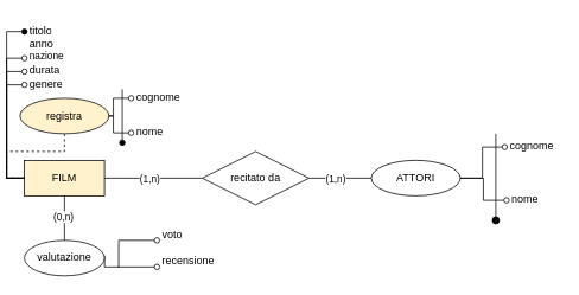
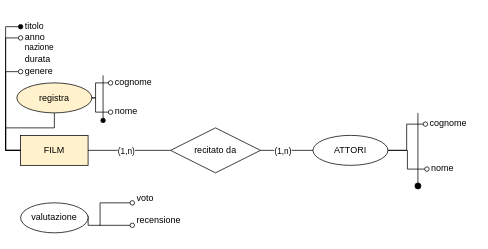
  <mxCell id="0" />
  <mxCell id="1" parent="0" />
- <mxCell id="2" style="edgeStyle=orthogonalEdgeStyle;rounded=0;orthogonalLoop=1;jettySize=auto;html=1;exitX=0;exitY=0.5;exitDx=0;exitDy=0;strokeColor=default;align=center;verticalAlign=middle;fontFamily=Helvetica;fontSize=11;fontColor=default;labelBackgroundColor=default;startArrow=none;startFill=0;endArrow=oval;endFill=0;entryX=0;entryY=0.5;entryDx=0;entryDy=0;" parent="1" source="3" target="18" edge="1"><mxGeometry relative="1" as="geometry" /></mxCell>
  <mxCell id="3" value="FILM" style="rounded=0;whiteSpace=wrap;html=1;fillColor=#fff2cc;" parent="1" vertex="1"><mxGeometry x="25" y="180" width="90" height="40" as="geometry" /></mxCell>
  <mxCell id="4" value="&lt;div&gt;recitato da&lt;/div&gt;" style="shape=rhombus;perimeter=rhombusPerimeter;whiteSpace=wrap;html=1;align=center;" parent="1" vertex="1"><mxGeometry x="225" y="170" width="120" height="60" as="geometry" /></mxCell>
  <mxCell id="5" value="&lt;div&gt;ATTORI&lt;/div&gt;" style="ellipse;whiteSpace=wrap;html=1;align=center;" parent="1" vertex="1"><mxGeometry x="415" y="180" width="100" height="40" as="geometry" /></mxCell>
  <mxCell id="6" value="" style="endArrow=none;html=1;rounded=0;exitX=1;exitY=0.5;exitDx=0;exitDy=0;" parent="1" source="3" edge="1"><mxGeometry relative="1" as="geometry"><mxPoint x="125" y="190" as="sourcePoint" /><mxPoint x="225" y="200" as="targetPoint" /></mxGeometry></mxCell>
  <mxCell id="7" value="&lt;div&gt;(1,n)&lt;/div&gt;" style="edgeLabel;html=1;align=center;verticalAlign=middle;resizable=0;points=[];" parent="6" connectable="0" vertex="1"><mxGeometry x="0.636" y="-4" relative="1" as="geometry"><mxPoint x="-40" y="-4" as="offset" /></mxGeometry></mxCell>
  <mxCell id="8" style="edgeStyle=orthogonalEdgeStyle;rounded=0;orthogonalLoop=1;jettySize=auto;html=1;entryX=1;entryY=0.5;entryDx=0;entryDy=0;exitX=0;exitY=0.5;exitDx=0;exitDy=0;endArrow=none;endFill=0;" parent="1" source="5" target="4" edge="1"><mxGeometry relative="1" as="geometry" /></mxCell>
  <mxCell id="9" value="&lt;div&gt;(1,n)&lt;/div&gt;" style="edgeLabel;html=1;align=center;verticalAlign=middle;resizable=0;points=[];" parent="8" connectable="0" vertex="1"><mxGeometry x="0.343" relative="1" as="geometry"><mxPoint x="6" as="offset" /></mxGeometry></mxCell>
  <mxCell id="10" style="edgeStyle=orthogonalEdgeStyle;rounded=0;orthogonalLoop=1;jettySize=auto;html=1;entryX=1;entryY=0.5;entryDx=0;entryDy=0;endArrow=none;endFill=0;startArrow=oval;startFill=0;" parent="1" source="11" target="5" edge="1"><mxGeometry relative="1" as="geometry"><Array as="points"><mxPoint x="540" y="165" /><mxPoint x="540" y="200" /></Array></mxGeometry></mxCell>
  <mxCell id="11" value="cognome" style="text;strokeColor=none;fillColor=none;spacingLeft=4;spacingRight=4;overflow=hidden;rotatable=0;points=[[0,0.5],[1,0.5]];portConstraint=eastwest;fontSize=12;whiteSpace=wrap;html=1;" parent="1" vertex="1"><mxGeometry x="565" y="150" width="60" height="30" as="geometry" /></mxCell>
  <mxCell id="12" style="edgeStyle=orthogonalEdgeStyle;rounded=0;orthogonalLoop=1;jettySize=auto;html=1;entryX=1;entryY=0.5;entryDx=0;entryDy=0;startArrow=oval;startFill=0;endArrow=none;endFill=0;" parent="1" source="13" target="5" edge="1"><mxGeometry relative="1" as="geometry" /></mxCell>
  <mxCell id="13" value="&lt;div&gt;nome&lt;/div&gt;" style="text;strokeColor=none;fillColor=none;spacingLeft=4;spacingRight=4;overflow=hidden;rotatable=0;points=[[0,0.5],[1,0.5]];portConstraint=eastwest;fontSize=12;whiteSpace=wrap;html=1;" parent="1" vertex="1"><mxGeometry x="567" y="210" width="60" height="30" as="geometry" /></mxCell>
  <mxCell id="14" style="edgeStyle=orthogonalEdgeStyle;rounded=0;orthogonalLoop=1;jettySize=auto;html=1;entryX=0;entryY=0.5;entryDx=0;entryDy=0;strokeColor=default;align=center;verticalAlign=middle;fontFamily=Helvetica;fontSize=11;fontColor=default;labelBackgroundColor=default;startArrow=oval;startFill=1;endArrow=none;endFill=0;exitX=0;exitY=0.5;exitDx=0;exitDy=0;" parent="1" source="15" target="3" edge="1"><mxGeometry relative="1" as="geometry" /></mxCell>
  <mxCell id="15" value="titolo" style="text;strokeColor=none;fillColor=none;spacingLeft=4;spacingRight=4;overflow=hidden;rotatable=0;points=[[0,0.5],[1,0.5]];portConstraint=eastwest;fontSize=12;whiteSpace=wrap;html=1;" parent="1" vertex="1"><mxGeometry x="25" y="20" width="40" height="30" as="geometry" /></mxCell>
+ <mxCell id="16" style="edgeStyle=orthogonalEdgeStyle;rounded=0;orthogonalLoop=1;jettySize=auto;html=1;entryX=0;entryY=0.5;entryDx=0;entryDy=0;exitX=0;exitY=0.5;exitDx=0;exitDy=0;startArrow=oval;startFill=0;endArrow=none;endFill=0;" parent="1" source="17" target="3" edge="1"><mxGeometry relative="1" as="geometry" /></mxCell>
  <mxCell id="17" value="anno" style="text;strokeColor=none;fillColor=none;spacingLeft=4;spacingRight=4;overflow=hidden;rotatable=0;points=[[0,0.5],[1,0.5]];portConstraint=eastwest;fontSize=12;whiteSpace=wrap;html=1;" parent="1" vertex="1"><mxGeometry x="25" y="35" width="40" height="30" as="geometry" /></mxCell>
  <mxCell id="18" value="nazione" style="text;strokeColor=none;fillColor=none;spacingLeft=4;spacingRight=4;overflow=hidden;rotatable=0;points=[[0,0.5],[1,0.5]];portConstraint=eastwest;fontSize=11;whiteSpace=wrap;html=1;fontFamily=Helvetica;fontColor=default;labelBackgroundColor=default;" parent="1" vertex="1"><mxGeometry x="25" y="50" width="60" height="30" as="geometry" /></mxCell>
- <mxCell id="19" style="edgeStyle=orthogonalEdgeStyle;rounded=0;orthogonalLoop=1;jettySize=auto;html=1;entryX=0;entryY=0.5;entryDx=0;entryDy=0;exitX=0;exitY=0.5;exitDx=0;exitDy=0;endArrow=none;endFill=0;startArrow=oval;startFill=0;" parent="1" source="20" target="3" edge="1"><mxGeometry relative="1" as="geometry" /></mxCell>
  <mxCell id="20" value="&lt;div&gt;durata&lt;/div&gt;" style="text;strokeColor=none;fillColor=none;spacingLeft=4;spacingRight=4;overflow=hidden;rotatable=0;points=[[0,0.5],[1,0.5]];portConstraint=eastwest;fontSize=12;whiteSpace=wrap;html=1;" parent="1" vertex="1"><mxGeometry x="25" y="65" width="60" height="30" as="geometry" /></mxCell>
- <mxCell id="21" style="edgeStyle=orthogonalEdgeStyle;rounded=0;orthogonalLoop=1;jettySize=auto;html=1;entryX=0;entryY=0.5;entryDx=0;entryDy=0;endArrow=none;endFill=0;startArrow=none;startFill=0;dashed=1;" parent="1" source="22" target="3" edge="1"><mxGeometry relative="1" as="geometry" /></mxCell>
+ <mxCell id="21" style="edgeStyle=orthogonalEdgeStyle;rounded=0;orthogonalLoop=1;jettySize=auto;html=1;entryX=0;entryY=0.5;entryDx=0;entryDy=0;endArrow=none;endFill=0;startArrow=none;startFill=0;" parent="1" source="22" target="3" edge="1"><mxGeometry relative="1" as="geometry" /></mxCell>
  <mxCell id="22" value="&lt;div&gt;registra&lt;/div&gt;" style="ellipse;whiteSpace=wrap;html=1;align=center;fillColor=#fff2cc;" parent="1" vertex="1"><mxGeometry x="20" y="110" width="100" height="40" as="geometry" /></mxCell>
  <mxCell id="23" style="edgeStyle=orthogonalEdgeStyle;rounded=0;orthogonalLoop=1;jettySize=auto;html=1;entryX=1;entryY=0.5;entryDx=0;entryDy=0;endArrow=none;endFill=0;startArrow=oval;startFill=0;" parent="1" source="24" target="22" edge="1"><mxGeometry relative="1" as="geometry" /></mxCell>
  <mxCell id="24" value="cognome" style="text;strokeColor=none;fillColor=none;spacingLeft=4;spacingRight=4;overflow=hidden;rotatable=0;points=[[0,0.5],[1,0.5]];portConstraint=eastwest;fontSize=12;whiteSpace=wrap;html=1;" parent="1" vertex="1"><mxGeometry x="145" y="95" width="60" height="30" as="geometry" /></mxCell>
  <mxCell id="25" style="edgeStyle=orthogonalEdgeStyle;rounded=0;orthogonalLoop=1;jettySize=auto;html=1;entryX=0;entryY=0.5;entryDx=0;entryDy=0;" parent="1" edge="1"><mxGeometry relative="1" as="geometry"><mxPoint x="30" y="265" as="sourcePoint" /><mxPoint x="30" y="265" as="targetPoint" /></mxGeometry></mxCell>
  <mxCell id="26" style="edgeStyle=orthogonalEdgeStyle;rounded=0;orthogonalLoop=1;jettySize=auto;html=1;entryX=0;entryY=0.5;entryDx=0;entryDy=0;exitX=0;exitY=0.5;exitDx=0;exitDy=0;startArrow=oval;startFill=0;endArrow=none;endFill=0;" parent="1" source="27" target="3" edge="1"><mxGeometry relative="1" as="geometry" /></mxCell>
  <mxCell id="27" value="&lt;div&gt;genere&lt;/div&gt;" style="text;strokeColor=none;fillColor=none;spacingLeft=4;spacingRight=4;overflow=hidden;rotatable=0;points=[[0,0.5],[1,0.5]];portConstraint=eastwest;fontSize=12;whiteSpace=wrap;html=1;" parent="1" vertex="1"><mxGeometry x="25" y="80" width="60" height="30" as="geometry" /></mxCell>
  <mxCell id="28" style="edgeStyle=orthogonalEdgeStyle;rounded=0;orthogonalLoop=1;jettySize=auto;html=1;entryX=1;entryY=0.5;entryDx=0;entryDy=0;endArrow=none;endFill=0;startArrow=oval;startFill=0;" parent="1" source="29" target="22" edge="1"><mxGeometry relative="1" as="geometry" /></mxCell>
  <mxCell id="29" value="nome" style="text;strokeColor=none;fillColor=none;spacingLeft=4;spacingRight=4;overflow=hidden;rotatable=0;points=[[0,0.5],[1,0.5]];portConstraint=eastwest;fontSize=12;whiteSpace=wrap;html=1;" parent="1" vertex="1"><mxGeometry x="145" y="134" width="60" height="30" as="geometry" /></mxCell>
- <mxCell id="30" style="edgeStyle=orthogonalEdgeStyle;rounded=0;orthogonalLoop=1;jettySize=auto;html=1;exitX=0.5;exitY=0;exitDx=0;exitDy=0;entryX=0.5;entryY=1;entryDx=0;entryDy=0;endArrow=none;endFill=0;" parent="1" source="37" target="3" edge="1"><mxGeometry relative="1" as="geometry"><mxPoint x="70" y="265" as="sourcePoint" /></mxGeometry></mxCell>
- <mxCell id="31" value="(0,n)" style="edgeLabel;html=1;align=center;verticalAlign=middle;resizable=0;points=[];" parent="30" connectable="0" vertex="1"><mxGeometry x="0.259" y="2" relative="1" as="geometry"><mxPoint y="4" as="offset" /></mxGeometry></mxCell>
  <mxCell id="32" style="edgeStyle=orthogonalEdgeStyle;rounded=0;orthogonalLoop=1;jettySize=auto;html=1;exitX=0;exitY=0.5;exitDx=0;exitDy=0;entryX=1;entryY=0.5;entryDx=0;entryDy=0;startArrow=oval;startFill=0;endArrow=none;endFill=0;" parent="1" edge="1"><mxGeometry relative="1" as="geometry"><mxPoint x="174" y="299.98" as="sourcePoint" /><mxPoint x="130" y="299.98" as="targetPoint" /></mxGeometry></mxCell>
  <mxCell id="33" style="edgeStyle=orthogonalEdgeStyle;rounded=0;orthogonalLoop=1;jettySize=auto;html=1;exitX=1.001;exitY=0.43;exitDx=0;exitDy=0;endArrow=oval;endFill=0;exitPerimeter=0;" parent="1" source="37" edge="1"><mxGeometry relative="1" as="geometry"><mxPoint x="130" y="299.98" as="sourcePoint" /><mxPoint x="174" y="269.998" as="targetPoint" /><Array as="points"><mxPoint x="115" y="300" /><mxPoint x="131" y="300" /><mxPoint x="131" y="270" /></Array></mxGeometry></mxCell>
  <mxCell id="34" value="&lt;div&gt;voto&lt;/div&gt;" style="text;strokeColor=none;fillColor=none;spacingLeft=4;spacingRight=4;overflow=hidden;rotatable=0;points=[[0,0.5],[1,0.5]];portConstraint=eastwest;fontSize=12;whiteSpace=wrap;html=1;" parent="1" vertex="1"><mxGeometry x="174" y="250" width="80" height="30" as="geometry" /></mxCell>
  <mxCell id="35" value="recensione" style="text;strokeColor=none;fillColor=none;spacingLeft=4;spacingRight=4;overflow=hidden;rotatable=0;points=[[0,0.5],[1,0.5]];portConstraint=eastwest;fontSize=12;whiteSpace=wrap;html=1;" parent="1" vertex="1"><mxGeometry x="174" y="280" width="70" height="30" as="geometry" /></mxCell>
  <mxCell id="36" value="" style="html=1;verticalAlign=bottom;startArrow=oval;startFill=1;endArrow=none;startSize=8;curved=0;rounded=0;endFill=0;" parent="1" edge="1"><mxGeometry width="60" relative="1" as="geometry"><mxPoint x="555" y="247.47" as="sourcePoint" /><mxPoint x="555" y="150.002" as="targetPoint" /></mxGeometry></mxCell>
  <mxCell id="37" value="valutazione" style="ellipse;whiteSpace=wrap;html=1;" vertex="1" parent="1"><mxGeometry x="25" y="270" width="90" height="40" as="geometry" /></mxCell>
  <mxCell id="38" value="" style="endArrow=oval;html=1;rounded=0;endFill=1;" edge="1" parent="1"><mxGeometry width="50" height="50" relative="1" as="geometry"><mxPoint x="135" y="100" as="sourcePoint" /><mxPoint x="135" y="160" as="targetPoint" /></mxGeometry></mxCell>
